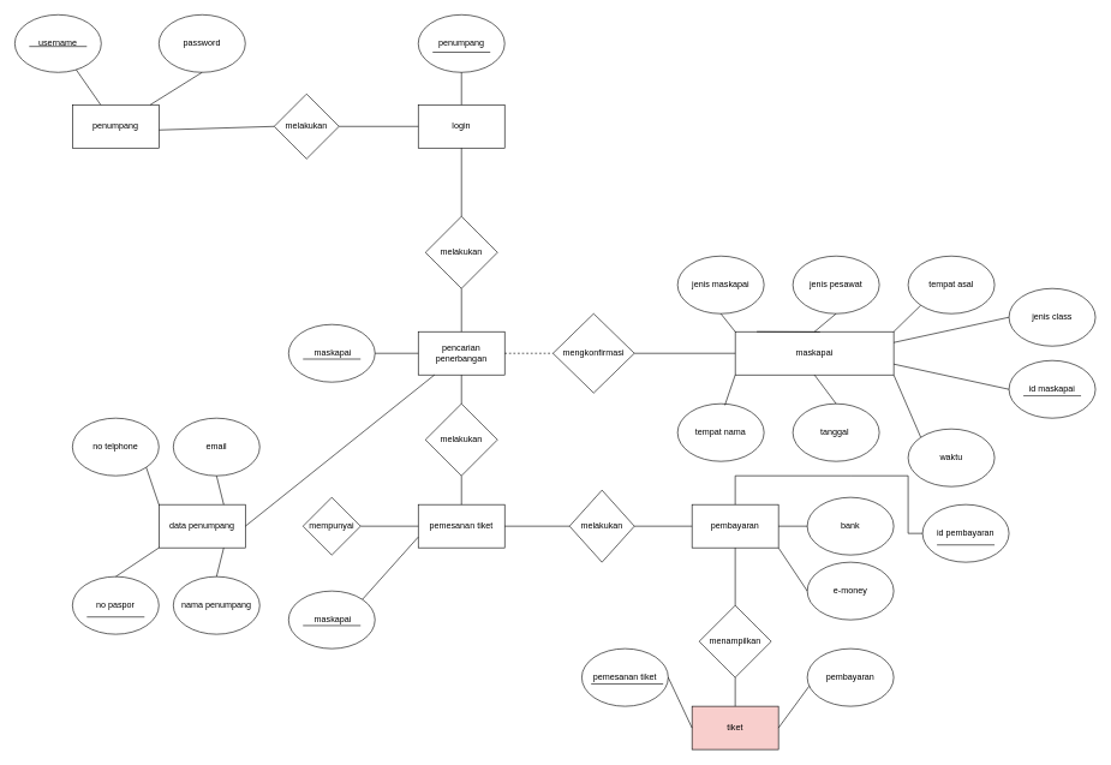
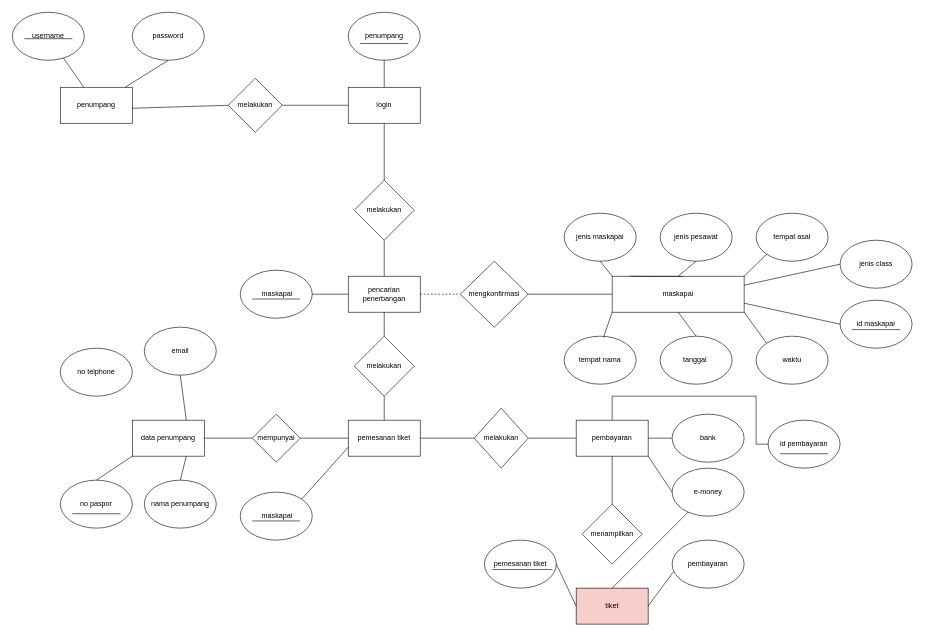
  <mxCell id="0" />
  <mxCell id="1" parent="0" />
  <mxCell id="2" value="penumpang" style="rounded=0;whiteSpace=wrap;html=1;" parent="1" vertex="1"><mxGeometry x="100" y="145" width="120" height="60" as="geometry" /></mxCell>
  <mxCell id="3" value="username" style="ellipse;whiteSpace=wrap;html=1;" parent="1" vertex="1"><mxGeometry x="20" y="20" width="120" height="80" as="geometry" /></mxCell>
  <mxCell id="4" value="password" style="ellipse;whiteSpace=wrap;html=1;" parent="1" vertex="1"><mxGeometry x="220" y="20" width="120" height="80" as="geometry" /></mxCell>
  <mxCell id="5" value="" style="endArrow=none;html=1;rounded=0;" parent="1" source="3" target="2" edge="1"><mxGeometry width="50" height="50" relative="1" as="geometry"><mxPoint x="380" y="210" as="sourcePoint" /><mxPoint x="430" y="160" as="targetPoint" /></mxGeometry></mxCell>
  <mxCell id="6" value="" style="endArrow=none;html=1;rounded=0;entryX=0.5;entryY=1;entryDx=0;entryDy=0;" parent="1" source="2" target="4" edge="1"><mxGeometry width="50" height="50" relative="1" as="geometry"><mxPoint x="250" y="130" as="sourcePoint" /><mxPoint x="260" y="110" as="targetPoint" /></mxGeometry></mxCell>
  <mxCell id="7" value="melakukan" style="rhombus;whiteSpace=wrap;html=1;" parent="1" vertex="1"><mxGeometry x="380" y="130" width="90" height="90" as="geometry" /></mxCell>
  <mxCell id="8" value="" style="endArrow=none;html=1;rounded=0;entryX=0;entryY=0.5;entryDx=0;entryDy=0;exitX=1.002;exitY=0.583;exitDx=0;exitDy=0;exitPerimeter=0;" parent="1" source="2" target="7" edge="1"><mxGeometry width="50" height="50" relative="1" as="geometry"><mxPoint x="200" y="220" as="sourcePoint" /><mxPoint x="250" y="170" as="targetPoint" /></mxGeometry></mxCell>
  <mxCell id="9" value="login" style="rounded=0;whiteSpace=wrap;html=1;" parent="1" vertex="1"><mxGeometry x="580" y="145" width="120" height="60" as="geometry" /></mxCell>
  <mxCell id="10" value="" style="endArrow=none;html=1;rounded=0;exitX=1;exitY=0.5;exitDx=0;exitDy=0;entryX=0;entryY=0.5;entryDx=0;entryDy=0;" edge="1" parent="1" source="7" target="9"><mxGeometry width="50" height="50" relative="1" as="geometry"><mxPoint x="380" y="210" as="sourcePoint" /><mxPoint x="430" y="160" as="targetPoint" /></mxGeometry></mxCell>
  <mxCell id="11" value="penumpang" style="ellipse;whiteSpace=wrap;html=1;" vertex="1" parent="1"><mxGeometry x="580" y="20" width="120" height="80" as="geometry" /></mxCell>
  <mxCell id="12" value="" style="endArrow=none;html=1;rounded=0;exitX=0.5;exitY=0;exitDx=0;exitDy=0;entryX=0.5;entryY=1;entryDx=0;entryDy=0;" edge="1" parent="1" source="9" target="11"><mxGeometry width="50" height="50" relative="1" as="geometry"><mxPoint x="620" y="110" as="sourcePoint" /><mxPoint x="670" y="60" as="targetPoint" /></mxGeometry></mxCell>
  <mxCell id="13" value="melakukan" style="rhombus;whiteSpace=wrap;html=1;direction=south;" vertex="1" parent="1"><mxGeometry x="590" y="300" width="100" height="100" as="geometry" /></mxCell>
  <mxCell id="14" value="" style="endArrow=none;html=1;rounded=0;entryX=0.5;entryY=1;entryDx=0;entryDy=0;exitX=0;exitY=0.5;exitDx=0;exitDy=0;" edge="1" parent="1" source="13" target="9"><mxGeometry width="50" height="50" relative="1" as="geometry"><mxPoint x="380" y="390" as="sourcePoint" /><mxPoint x="430" y="340" as="targetPoint" /></mxGeometry></mxCell>
  <mxCell id="15" value="pencarian penerbangan" style="rounded=0;whiteSpace=wrap;html=1;" vertex="1" parent="1"><mxGeometry x="580" y="460" width="120" height="60" as="geometry" /></mxCell>
  <mxCell id="16" value="pemesanan tiket" style="rounded=0;whiteSpace=wrap;html=1;" vertex="1" parent="1"><mxGeometry x="580" y="700" width="120" height="60" as="geometry" /></mxCell>
  <mxCell id="17" value="pembayaran" style="rounded=0;whiteSpace=wrap;html=1;" vertex="1" parent="1"><mxGeometry x="960" y="700" width="120" height="60" as="geometry" /></mxCell>
  <mxCell id="18" value="" style="endArrow=none;html=1;rounded=0;entryX=1;entryY=0.5;entryDx=0;entryDy=0;exitX=0.5;exitY=0;exitDx=0;exitDy=0;" edge="1" parent="1" source="15" target="13"><mxGeometry width="50" height="50" relative="1" as="geometry"><mxPoint x="400" y="530" as="sourcePoint" /><mxPoint x="450" y="480" as="targetPoint" /></mxGeometry></mxCell>
  <mxCell id="19" value="&amp;nbsp;maskapai" style="ellipse;whiteSpace=wrap;html=1;" vertex="1" parent="1"><mxGeometry x="400" y="450" width="120" height="80" as="geometry" /></mxCell>
  <mxCell id="20" value="" style="endArrow=none;html=1;rounded=0;entryX=0;entryY=0.5;entryDx=0;entryDy=0;exitX=1;exitY=0.5;exitDx=0;exitDy=0;" edge="1" parent="1" source="19" target="15"><mxGeometry width="50" height="50" relative="1" as="geometry"><mxPoint x="400" y="530" as="sourcePoint" /><mxPoint x="450" y="480" as="targetPoint" /></mxGeometry></mxCell>
  <mxCell id="21" value="mengkonfirmasi" style="rhombus;whiteSpace=wrap;html=1;" vertex="1" parent="1"><mxGeometry x="767" y="435" width="113" height="110" as="geometry" /></mxCell>
  <mxCell id="22" value="" style="endArrow=none;html=1;rounded=0;entryX=0;entryY=0.5;entryDx=0;entryDy=0;exitX=1;exitY=0.5;exitDx=0;exitDy=0;dashed=1;" edge="1" parent="1" source="15" target="21"><mxGeometry width="50" height="50" relative="1" as="geometry"><mxPoint x="680" y="530" as="sourcePoint" /><mxPoint x="730" y="480" as="targetPoint" /></mxGeometry></mxCell>
  <mxCell id="23" value="maskapai" style="rounded=0;whiteSpace=wrap;html=1;" vertex="1" parent="1"><mxGeometry x="1020" y="460" width="220" height="60" as="geometry" /></mxCell>
  <mxCell id="24" value="" style="endArrow=none;html=1;rounded=0;exitX=1;exitY=0.5;exitDx=0;exitDy=0;entryX=0;entryY=0.5;entryDx=0;entryDy=0;" edge="1" parent="1" source="21" target="23"><mxGeometry width="50" height="50" relative="1" as="geometry"><mxPoint x="1020" y="530" as="sourcePoint" /><mxPoint x="1070" y="480" as="targetPoint" /></mxGeometry></mxCell>
  <mxCell id="25" value="jenis maskapai" style="ellipse;whiteSpace=wrap;html=1;" vertex="1" parent="1"><mxGeometry x="940" y="355" width="120" height="80" as="geometry" /></mxCell>
  <mxCell id="26" value="jenis pesawat" style="ellipse;whiteSpace=wrap;html=1;" vertex="1" parent="1"><mxGeometry x="1100" y="355" width="120" height="80" as="geometry" /></mxCell>
  <mxCell id="27" value="tempat asal" style="ellipse;whiteSpace=wrap;html=1;" vertex="1" parent="1"><mxGeometry x="1260" y="355" width="120" height="80" as="geometry" /></mxCell>
  <mxCell id="28" value="tempat nama" style="ellipse;whiteSpace=wrap;html=1;" vertex="1" parent="1"><mxGeometry x="940" y="560" width="120" height="80" as="geometry" /></mxCell>
  <mxCell id="29" value="tanggal&amp;nbsp;" style="ellipse;whiteSpace=wrap;html=1;" vertex="1" parent="1"><mxGeometry x="1100" y="560" width="120" height="80" as="geometry" /></mxCell>
- <mxCell id="30" value="waktu" style="ellipse;whiteSpace=wrap;html=1;" vertex="1" parent="1"><mxGeometry x="1260" y="595" width="120" height="80" as="geometry" /></mxCell>
+ <mxCell id="30" value="waktu" style="ellipse;whiteSpace=wrap;html=1;" vertex="1" parent="1"><mxGeometry x="1260" y="560" width="120" height="80" as="geometry" /></mxCell>
  <mxCell id="31" value="jenis class" style="ellipse;whiteSpace=wrap;html=1;" vertex="1" parent="1"><mxGeometry x="1400" y="400" width="120" height="80" as="geometry" /></mxCell>
  <mxCell id="32" value="" style="endArrow=none;html=1;rounded=0;exitX=0.535;exitY=0.007;exitDx=0;exitDy=0;exitPerimeter=0;" edge="1" parent="1" source="23"><mxGeometry width="50" height="50" relative="1" as="geometry"><mxPoint x="1000" y="510" as="sourcePoint" /><mxPoint x="1050" y="460" as="targetPoint" /></mxGeometry></mxCell>
  <mxCell id="33" value="" style="endArrow=none;html=1;rounded=0;exitX=0.5;exitY=1;exitDx=0;exitDy=0;entryX=0;entryY=0;entryDx=0;entryDy=0;" edge="1" parent="1" source="25" target="23"><mxGeometry width="50" height="50" relative="1" as="geometry"><mxPoint x="1000" y="510" as="sourcePoint" /><mxPoint x="1050" y="460" as="targetPoint" /></mxGeometry></mxCell>
  <mxCell id="34" value="" style="endArrow=none;html=1;rounded=0;entryX=0.5;entryY=1;entryDx=0;entryDy=0;exitX=0.5;exitY=0;exitDx=0;exitDy=0;" edge="1" parent="1" source="23" target="26"><mxGeometry width="50" height="50" relative="1" as="geometry"><mxPoint x="1000" y="510" as="sourcePoint" /><mxPoint x="1050" y="460" as="targetPoint" /></mxGeometry></mxCell>
  <mxCell id="35" value="" style="endArrow=none;html=1;rounded=0;entryX=0;entryY=1;entryDx=0;entryDy=0;exitX=1;exitY=0;exitDx=0;exitDy=0;" edge="1" parent="1" source="23" target="27"><mxGeometry width="50" height="50" relative="1" as="geometry"><mxPoint x="1000" y="510" as="sourcePoint" /><mxPoint x="1050" y="460" as="targetPoint" /></mxGeometry></mxCell>
  <mxCell id="36" value="" style="endArrow=none;html=1;rounded=0;entryX=0;entryY=0.5;entryDx=0;entryDy=0;exitX=1;exitY=0.25;exitDx=0;exitDy=0;" edge="1" parent="1" source="23" target="31"><mxGeometry width="50" height="50" relative="1" as="geometry"><mxPoint x="1000" y="510" as="sourcePoint" /><mxPoint x="1050" y="460" as="targetPoint" /></mxGeometry></mxCell>
  <mxCell id="37" value="" style="endArrow=none;html=1;rounded=0;exitX=0.547;exitY=0.025;exitDx=0;exitDy=0;exitPerimeter=0;entryX=0;entryY=1;entryDx=0;entryDy=0;" edge="1" parent="1" source="28" target="23"><mxGeometry width="50" height="50" relative="1" as="geometry"><mxPoint x="1000" y="510" as="sourcePoint" /><mxPoint x="1050" y="460" as="targetPoint" /></mxGeometry></mxCell>
  <mxCell id="38" value="" style="endArrow=none;html=1;rounded=0;entryX=0.5;entryY=1;entryDx=0;entryDy=0;exitX=0.5;exitY=0;exitDx=0;exitDy=0;" edge="1" parent="1" source="29" target="23"><mxGeometry width="50" height="50" relative="1" as="geometry"><mxPoint x="1000" y="510" as="sourcePoint" /><mxPoint x="1050" y="460" as="targetPoint" /></mxGeometry></mxCell>
  <mxCell id="39" value="" style="endArrow=none;html=1;rounded=0;entryX=1;entryY=1;entryDx=0;entryDy=0;exitX=0;exitY=0;exitDx=0;exitDy=0;" edge="1" parent="1" source="30" target="23"><mxGeometry width="50" height="50" relative="1" as="geometry"><mxPoint x="1000" y="510" as="sourcePoint" /><mxPoint x="1050" y="460" as="targetPoint" /></mxGeometry></mxCell>
  <mxCell id="40" value="&amp;nbsp;maskapai" style="ellipse;whiteSpace=wrap;html=1;" vertex="1" parent="1"><mxGeometry x="400" y="820" width="120" height="80" as="geometry" /></mxCell>
  <mxCell id="41" value="" style="endArrow=none;html=1;rounded=0;entryX=1;entryY=0.5;entryDx=0;entryDy=0;exitX=0;exitY=0.5;exitDx=0;exitDy=0;" edge="1" parent="1" source="16" target="63"><mxGeometry width="50" height="50" relative="1" as="geometry"><mxPoint x="380" y="650" as="sourcePoint" /><mxPoint x="502.426" y="648.284" as="targetPoint" /></mxGeometry></mxCell>
  <mxCell id="42" value="" style="endArrow=none;html=1;rounded=0;entryX=1;entryY=0;entryDx=0;entryDy=0;exitX=0;exitY=0.75;exitDx=0;exitDy=0;" edge="1" parent="1" source="16" target="40"><mxGeometry width="50" height="50" relative="1" as="geometry"><mxPoint x="380" y="650" as="sourcePoint" /><mxPoint x="430" y="600" as="targetPoint" /></mxGeometry></mxCell>
  <mxCell id="43" value="melakukan" style="rhombus;whiteSpace=wrap;html=1;" vertex="1" parent="1"><mxGeometry x="590" y="560" width="100" height="100" as="geometry" /></mxCell>
  <mxCell id="44" value="" style="endArrow=none;html=1;rounded=0;entryX=0.5;entryY=1;entryDx=0;entryDy=0;" edge="1" parent="1" source="43" target="15"><mxGeometry width="50" height="50" relative="1" as="geometry"><mxPoint x="700" y="650" as="sourcePoint" /><mxPoint x="750" y="600" as="targetPoint" /></mxGeometry></mxCell>
  <mxCell id="45" value="" style="endArrow=none;html=1;rounded=0;exitX=0.5;exitY=0;exitDx=0;exitDy=0;entryX=0.5;entryY=1;entryDx=0;entryDy=0;" edge="1" parent="1" source="16" target="43"><mxGeometry width="50" height="50" relative="1" as="geometry"><mxPoint x="700" y="650" as="sourcePoint" /><mxPoint x="750" y="600" as="targetPoint" /></mxGeometry></mxCell>
  <mxCell id="46" value="" style="endArrow=none;html=1;rounded=0;exitX=1;exitY=0.5;exitDx=0;exitDy=0;" edge="1" parent="1" source="16" target="47"><mxGeometry width="50" height="50" relative="1" as="geometry"><mxPoint x="700" y="650" as="sourcePoint" /><mxPoint x="750" y="600" as="targetPoint" /></mxGeometry></mxCell>
  <mxCell id="47" value="melakukan" style="rhombus;whiteSpace=wrap;html=1;" vertex="1" parent="1"><mxGeometry x="790" y="680" width="90" height="100" as="geometry" /></mxCell>
  <mxCell id="48" value="" style="endArrow=none;html=1;rounded=0;entryX=1;entryY=0.5;entryDx=0;entryDy=0;exitX=0;exitY=0.5;exitDx=0;exitDy=0;" edge="1" parent="1" source="17" target="47"><mxGeometry width="50" height="50" relative="1" as="geometry"><mxPoint x="700" y="650" as="sourcePoint" /><mxPoint x="750" y="600" as="targetPoint" /></mxGeometry></mxCell>
  <mxCell id="49" value="bank" style="ellipse;whiteSpace=wrap;html=1;" vertex="1" parent="1"><mxGeometry x="1120" y="690" width="120" height="80" as="geometry" /></mxCell>
  <mxCell id="50" value="e-money" style="ellipse;whiteSpace=wrap;html=1;" vertex="1" parent="1"><mxGeometry x="1120" y="780" width="120" height="80" as="geometry" /></mxCell>
  <mxCell id="51" value="" style="endArrow=none;html=1;rounded=0;entryX=1;entryY=1;entryDx=0;entryDy=0;exitX=0;exitY=0.5;exitDx=0;exitDy=0;" edge="1" parent="1" source="50" target="17"><mxGeometry width="50" height="50" relative="1" as="geometry"><mxPoint x="880" y="670" as="sourcePoint" /><mxPoint x="930" y="620" as="targetPoint" /></mxGeometry></mxCell>
  <mxCell id="52" value="" style="endArrow=none;html=1;rounded=0;entryX=0;entryY=0.5;entryDx=0;entryDy=0;exitX=1;exitY=0.5;exitDx=0;exitDy=0;" edge="1" parent="1" source="17" target="49"><mxGeometry width="50" height="50" relative="1" as="geometry"><mxPoint x="880" y="670" as="sourcePoint" /><mxPoint x="930" y="620" as="targetPoint" /></mxGeometry></mxCell>
  <mxCell id="53" value="menampilkan" style="rhombus;whiteSpace=wrap;html=1;" vertex="1" parent="1"><mxGeometry x="970" y="840" width="100" height="100" as="geometry" /></mxCell>
  <mxCell id="54" value="" style="endArrow=none;html=1;rounded=0;entryX=0.5;entryY=1;entryDx=0;entryDy=0;exitX=0.5;exitY=0;exitDx=0;exitDy=0;" edge="1" parent="1" source="53" target="17"><mxGeometry width="50" height="50" relative="1" as="geometry"><mxPoint x="940" y="830" as="sourcePoint" /><mxPoint x="990" y="780" as="targetPoint" /></mxGeometry></mxCell>
  <mxCell id="55" value="tiket" style="rounded=0;whiteSpace=wrap;html=1;fillColor=#f8cecc;" vertex="1" parent="1"><mxGeometry x="960" y="980" width="120" height="60" as="geometry" /></mxCell>
- <mxCell id="56" value="" style="endArrow=none;html=1;rounded=0;entryX=0.5;entryY=1;entryDx=0;entryDy=0;exitX=0.5;exitY=0;exitDx=0;exitDy=0;" edge="1" parent="1" source="55" target="53"><mxGeometry width="50" height="50" relative="1" as="geometry"><mxPoint x="940" y="990" as="sourcePoint" /><mxPoint x="990" y="940" as="targetPoint" /></mxGeometry></mxCell>
+ <mxCell id="56" value="" style="endArrow=none;html=1;rounded=0;exitX=0.5;exitY=0;exitDx=0;exitDy=0;" edge="1" parent="1" source="55" target="50"><mxGeometry width="50" height="50" relative="1" as="geometry"><mxPoint x="940" y="990" as="sourcePoint" /><mxPoint x="990" y="940" as="targetPoint" /></mxGeometry></mxCell>
  <mxCell id="57" value="pemesanan tiket" style="ellipse;whiteSpace=wrap;html=1;" vertex="1" parent="1"><mxGeometry x="807" y="900" width="120" height="80" as="geometry" /></mxCell>
  <mxCell id="58" value="pembayaran" style="ellipse;whiteSpace=wrap;html=1;" vertex="1" parent="1"><mxGeometry x="1120" y="900" width="120" height="80" as="geometry" /></mxCell>
  <mxCell id="59" value="" style="endArrow=none;html=1;rounded=0;entryX=1;entryY=0.5;entryDx=0;entryDy=0;exitX=0;exitY=0.5;exitDx=0;exitDy=0;" edge="1" parent="1" source="55" target="57"><mxGeometry width="50" height="50" relative="1" as="geometry"><mxPoint x="800" y="930" as="sourcePoint" /><mxPoint x="850" y="880" as="targetPoint" /></mxGeometry></mxCell>
  <mxCell id="60" value="" style="endArrow=none;html=1;rounded=0;entryX=0.022;entryY=0.65;entryDx=0;entryDy=0;exitX=1;exitY=0.5;exitDx=0;exitDy=0;entryPerimeter=0;" edge="1" parent="1" source="55" target="58"><mxGeometry width="50" height="50" relative="1" as="geometry"><mxPoint x="800" y="930" as="sourcePoint" /><mxPoint x="850" y="880" as="targetPoint" /></mxGeometry></mxCell>
  <mxCell id="61" value="" style="line;strokeWidth=1;fillColor=none;align=left;verticalAlign=middle;spacingTop=-1;spacingLeft=3;spacingRight=3;rotatable=0;labelPosition=right;points=[];portConstraint=eastwest;strokeColor=inherit;" vertex="1" parent="1"><mxGeometry x="40" y="60" width="80" height="8" as="geometry" /></mxCell>
  <mxCell id="62" value="data penumpang" style="rounded=0;whiteSpace=wrap;html=1;" vertex="1" parent="1"><mxGeometry x="220" y="700" width="120" height="60" as="geometry" /></mxCell>
  <mxCell id="63" value="mempunyai" style="rhombus;whiteSpace=wrap;html=1;" vertex="1" parent="1"><mxGeometry x="420" y="690" width="80" height="80" as="geometry" /></mxCell>
- <mxCell id="64" value="" style="endArrow=none;html=1;rounded=0;exitX=1;exitY=0.5;exitDx=0;exitDy=0;" edge="1" parent="1" source="62" target="15"><mxGeometry width="50" height="50" relative="1" as="geometry"><mxPoint x="400" y="690" as="sourcePoint" /><mxPoint x="450" y="640" as="targetPoint" /></mxGeometry></mxCell>
+ <mxCell id="64" value="" style="endArrow=none;html=1;rounded=0;exitX=1;exitY=0.5;exitDx=0;exitDy=0;entryX=0;entryY=0.5;entryDx=0;entryDy=0;" edge="1" parent="1" source="62" target="63"><mxGeometry width="50" height="50" relative="1" as="geometry"><mxPoint x="400" y="690" as="sourcePoint" /><mxPoint x="450" y="640" as="targetPoint" /></mxGeometry></mxCell>
  <mxCell id="65" value="nama penumpang" style="ellipse;whiteSpace=wrap;html=1;" vertex="1" parent="1"><mxGeometry x="240" y="800" width="120" height="80" as="geometry" /></mxCell>
  <mxCell id="66" value="no paspor" style="ellipse;whiteSpace=wrap;html=1;" vertex="1" parent="1"><mxGeometry x="100" y="800" width="120" height="80" as="geometry" /></mxCell>
  <mxCell id="67" value="no telphone" style="ellipse;whiteSpace=wrap;html=1;" vertex="1" parent="1"><mxGeometry x="100" y="580" width="120" height="80" as="geometry" /></mxCell>
- <mxCell id="68" value="email" style="ellipse;whiteSpace=wrap;html=1;" vertex="1" parent="1"><mxGeometry x="240" y="580" width="120" height="80" as="geometry" /></mxCell>
+ <mxCell id="68" value="email" style="ellipse;whiteSpace=wrap;html=1;" vertex="1" parent="1"><mxGeometry x="240" y="545" width="120" height="80" as="geometry" /></mxCell>
  <mxCell id="69" value="" style="endArrow=none;html=1;rounded=0;exitX=0.75;exitY=0;exitDx=0;exitDy=0;entryX=0.5;entryY=1;entryDx=0;entryDy=0;" edge="1" parent="1" source="62" target="68"><mxGeometry width="50" height="50" relative="1" as="geometry"><mxPoint x="300" y="670" as="sourcePoint" /><mxPoint x="350" y="620" as="targetPoint" /></mxGeometry></mxCell>
- <mxCell id="70" value="" style="endArrow=none;html=1;rounded=0;entryX=1;entryY=1;entryDx=0;entryDy=0;exitX=0;exitY=0;exitDx=0;exitDy=0;" edge="1" parent="1" source="62" target="67"><mxGeometry width="50" height="50" relative="1" as="geometry"><mxPoint x="320" y="670" as="sourcePoint" /><mxPoint x="370" y="620" as="targetPoint" /></mxGeometry></mxCell>
  <mxCell id="71" value="" style="endArrow=none;html=1;rounded=0;exitX=0.5;exitY=0;exitDx=0;exitDy=0;entryX=0;entryY=1;entryDx=0;entryDy=0;" edge="1" parent="1" source="66" target="62"><mxGeometry width="50" height="50" relative="1" as="geometry"><mxPoint x="440" y="590" as="sourcePoint" /><mxPoint x="490" y="540" as="targetPoint" /></mxGeometry></mxCell>
  <mxCell id="72" value="" style="endArrow=none;html=1;rounded=0;exitX=0.5;exitY=0;exitDx=0;exitDy=0;entryX=0.75;entryY=1;entryDx=0;entryDy=0;" edge="1" parent="1" source="65" target="62"><mxGeometry width="50" height="50" relative="1" as="geometry"><mxPoint x="440" y="590" as="sourcePoint" /><mxPoint x="490" y="540" as="targetPoint" /></mxGeometry></mxCell>
  <mxCell id="73" value="" style="line;strokeWidth=1;fillColor=none;align=left;verticalAlign=middle;spacingTop=-1;spacingLeft=3;spacingRight=3;rotatable=0;labelPosition=right;points=[];portConstraint=eastwest;strokeColor=inherit;" vertex="1" parent="1"><mxGeometry x="600" y="68" width="80" height="8" as="geometry" /></mxCell>
  <mxCell id="74" value="" style="line;strokeWidth=1;fillColor=none;align=left;verticalAlign=middle;spacingTop=-1;spacingLeft=3;spacingRight=3;rotatable=0;labelPosition=right;points=[];portConstraint=eastwest;strokeColor=inherit;" vertex="1" parent="1"><mxGeometry x="1420" y="552" width="80" height="8" as="geometry" /></mxCell>
  <mxCell id="75" value="id maskapai" style="ellipse;whiteSpace=wrap;html=1;" vertex="1" parent="1"><mxGeometry x="1400" y="500" width="120" height="80" as="geometry" /></mxCell>
  <mxCell id="76" value="" style="endArrow=none;html=1;rounded=0;entryX=1;entryY=0.75;entryDx=0;entryDy=0;exitX=0;exitY=0.5;exitDx=0;exitDy=0;" edge="1" parent="1" source="75" target="23"><mxGeometry width="50" height="50" relative="1" as="geometry"><mxPoint x="1140" y="590" as="sourcePoint" /><mxPoint x="1190" y="540" as="targetPoint" /></mxGeometry></mxCell>
  <mxCell id="77" value="" style="line;strokeWidth=1;fillColor=none;align=left;verticalAlign=middle;spacingTop=-1;spacingLeft=3;spacingRight=3;rotatable=0;labelPosition=right;points=[];portConstraint=eastwest;strokeColor=inherit;" vertex="1" parent="1"><mxGeometry x="1420" y="545" width="80" height="8" as="geometry" /></mxCell>
  <mxCell id="78" value="id pembayaran" style="ellipse;whiteSpace=wrap;html=1;" vertex="1" parent="1"><mxGeometry x="1280" y="700" width="120" height="80" as="geometry" /></mxCell>
  <mxCell id="79" value="" style="line;strokeWidth=1;fillColor=none;align=left;verticalAlign=middle;spacingTop=-1;spacingLeft=3;spacingRight=3;rotatable=0;labelPosition=right;points=[];portConstraint=eastwest;strokeColor=inherit;" vertex="1" parent="1"><mxGeometry x="1300" y="752" width="80" height="8" as="geometry" /></mxCell>
  <mxCell id="80" value="" style="endArrow=none;html=1;rounded=0;entryX=0;entryY=0.5;entryDx=0;entryDy=0;exitX=0.5;exitY=0;exitDx=0;exitDy=0;" edge="1" parent="1" source="17" target="78"><mxGeometry width="50" height="50" relative="1" as="geometry"><mxPoint x="1040" y="750" as="sourcePoint" /><mxPoint x="1090" y="700" as="targetPoint" /><Array as="points"><mxPoint x="1020" y="660" /><mxPoint x="1180" y="660" /><mxPoint x="1260" y="660" /><mxPoint x="1260" y="740" /></Array></mxGeometry></mxCell>
  <mxCell id="81" value="" style="line;strokeWidth=1;fillColor=none;align=left;verticalAlign=middle;spacingTop=-1;spacingLeft=3;spacingRight=3;rotatable=0;labelPosition=right;points=[];portConstraint=eastwest;strokeColor=inherit;" vertex="1" parent="1"><mxGeometry x="120" y="852" width="80" height="8" as="geometry" /></mxCell>
  <mxCell id="82" value="" style="line;strokeWidth=1;fillColor=none;align=left;verticalAlign=middle;spacingTop=-1;spacingLeft=3;spacingRight=3;rotatable=0;labelPosition=right;points=[];portConstraint=eastwest;strokeColor=inherit;" vertex="1" parent="1"><mxGeometry x="820" y="945" width="100" height="8" as="geometry" /></mxCell>
  <mxCell id="83" value="" style="line;strokeWidth=1;fillColor=none;align=left;verticalAlign=middle;spacingTop=-1;spacingLeft=3;spacingRight=3;rotatable=0;labelPosition=right;points=[];portConstraint=eastwest;strokeColor=inherit;" vertex="1" parent="1"><mxGeometry x="420" y="494" width="80" height="8" as="geometry" /></mxCell>
  <mxCell id="84" value="" style="line;strokeWidth=1;fillColor=none;align=left;verticalAlign=middle;spacingTop=-1;spacingLeft=3;spacingRight=3;rotatable=0;labelPosition=right;points=[];portConstraint=eastwest;strokeColor=inherit;" vertex="1" parent="1"><mxGeometry x="420" y="864" width="80" height="8" as="geometry" /></mxCell>
